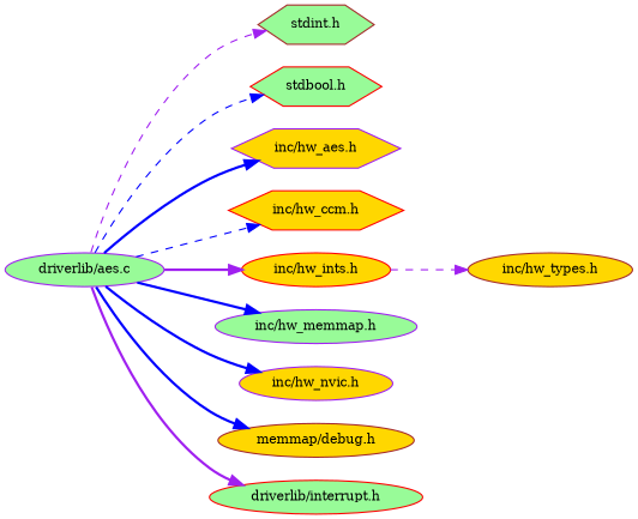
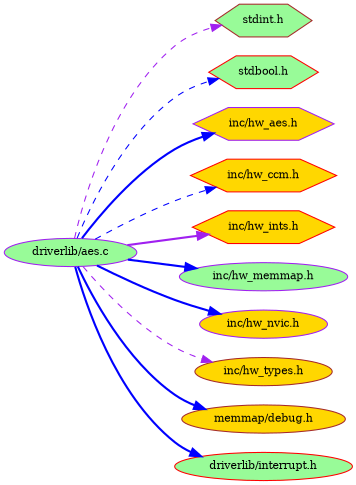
  digraph {
    fontname="DejaVu Serif"
    rankdir=LR
    node [color=purple fillcolor=gold fontname="DejaVu Serif" fontsize=10 shape=ellipse style=filled]
    edge [color=blue fontname="DejaVu Serif" fontsize=10 labelfontname=Helvetica labelfontsize=10 style=bold]
    n1 [fillcolor=palegreen fontcolor=black height=0.2 label="driverlib/aes.c" width=0.4]
    n2 [color=brown fillcolor=palegreen height=0.2 label="stdint.h" shape=hexagon width=0.4]
    n3 [color=red fillcolor=palegreen height=0.2 label="stdbool.h" shape=hexagon width=0.4]
    n4 [height=0.2 label="inc/hw_aes.h" shape=hexagon width=0.4]
    n5 [color=red height=0.2 label="inc/hw_ccm.h" shape=hexagon width=0.4]
-   n6 [color=red height=0.2 label="inc/hw_ints.h" width=0.4]
+   n6 [color=red height=0.2 label="inc/hw_ints.h" shape=hexagon width=0.4]
    n7 [fillcolor=palegreen height=0.2 label="inc/hw_memmap.h" width=0.4]
    n8 [height=0.2 label="inc/hw_nvic.h" width=0.4]
    n9 [color=brown height=0.2 label="inc/hw_types.h" width=0.4]
    n10 [color=brown height=0.2 label="memmap/debug.h" width=0.4]
    n11 [color=red fillcolor=palegreen height=0.2 label="driverlib/interrupt.h" width=0.4]
    n1 -> n2 [color=purple style=dashed]
    n1 -> n3 [style=dashed]
    n1 -> n4
    n1 -> n5 [style=dashed]
    n1 -> n6 [color=purple]
    n1 -> n7
    n1 -> n8
-   n6 -> n9 [color=purple style=dashed]
+   n1 -> n9 [color=purple style=dashed]
    n1 -> n10
-   n1 -> n11 [color=purple]
+   n1 -> n11
  }
